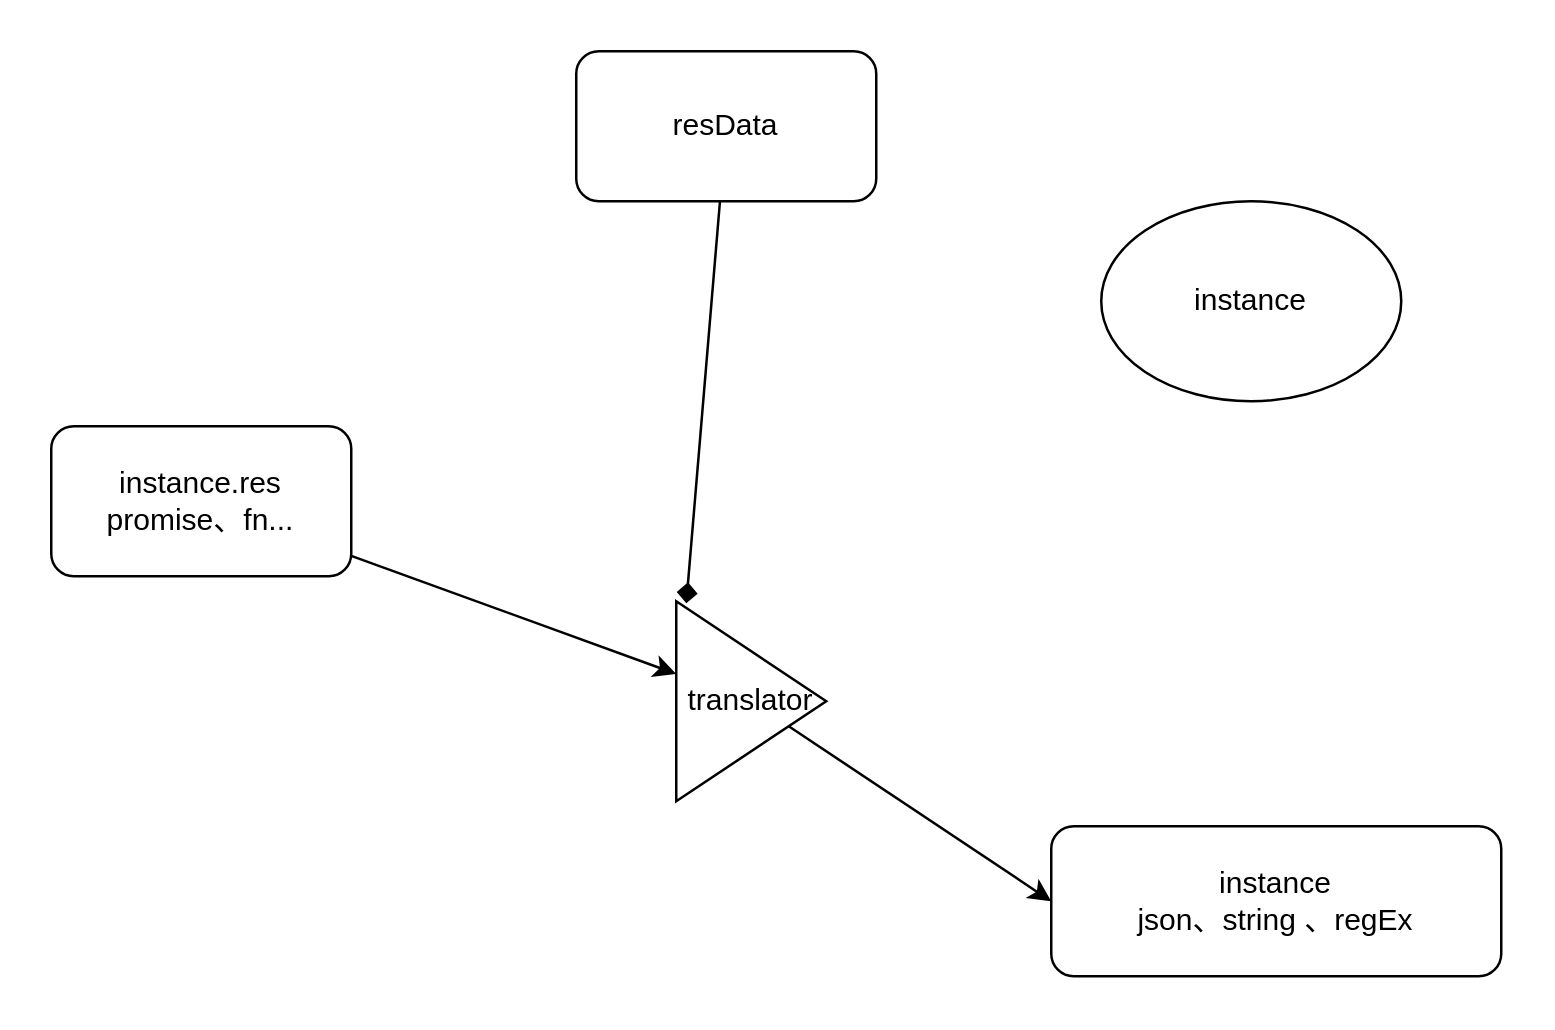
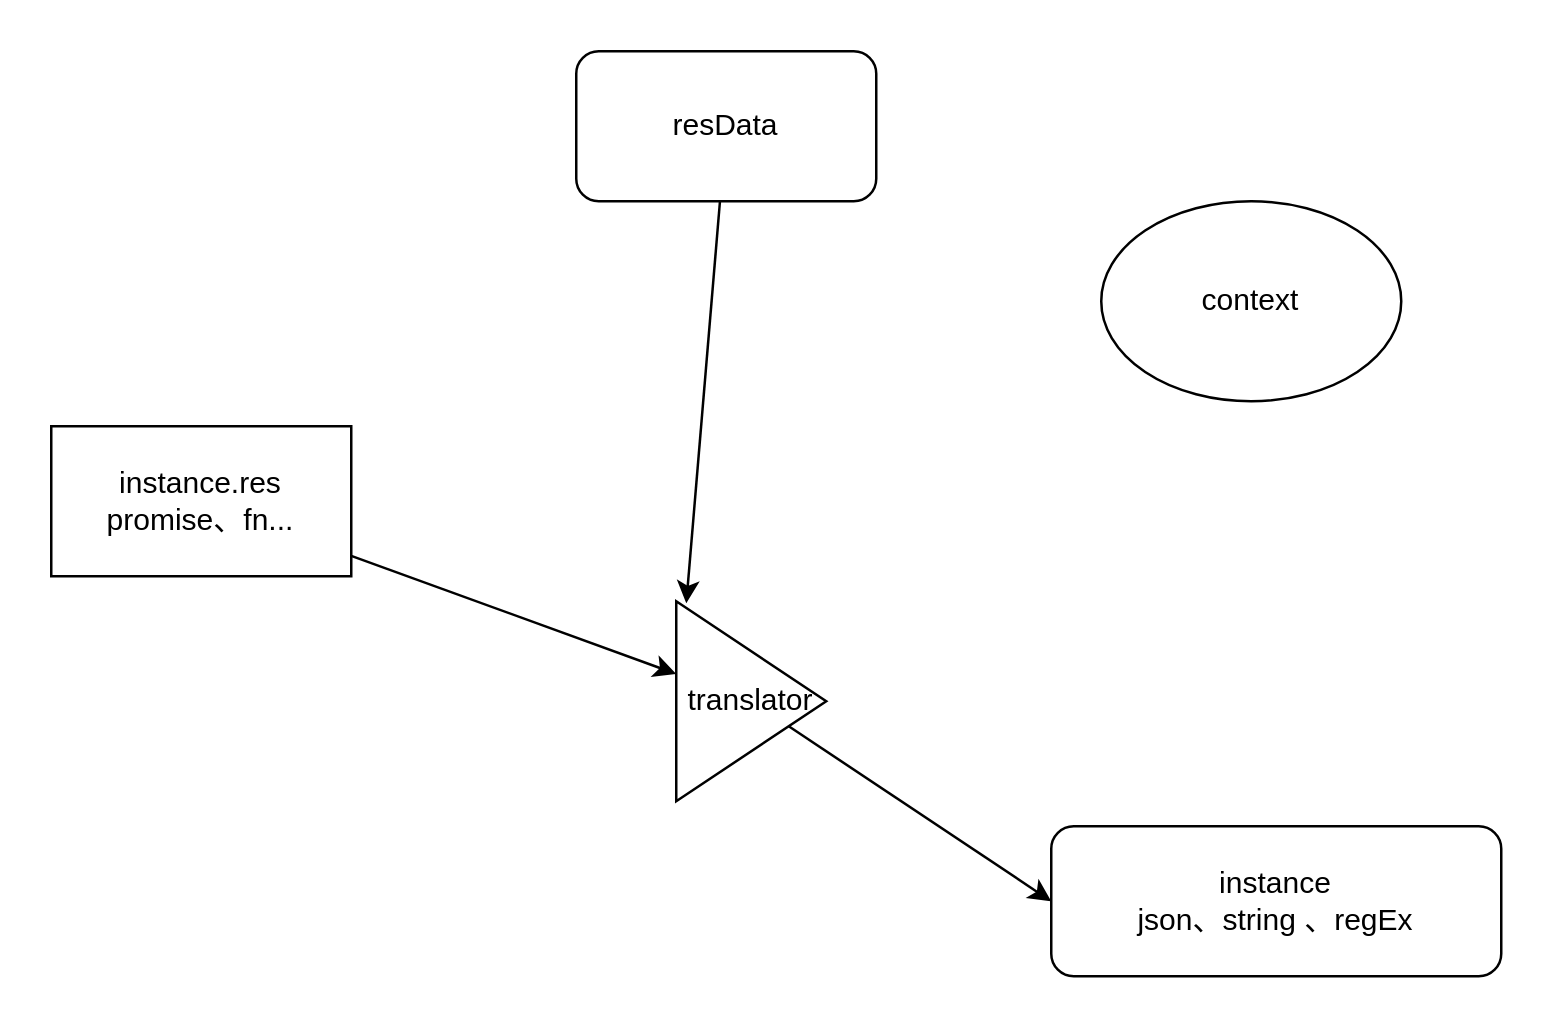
  <mxCell id="0" />
  <mxCell id="1" parent="0" />
- <mxCell id="2" style="edgeStyle=none;rounded=0;orthogonalLoop=1;jettySize=auto;html=1;entryX=0.067;entryY=0.01;entryDx=0;entryDy=0;entryPerimeter=0;endArrow=diamond;" edge="1" parent="1" source="3" target="8"><mxGeometry relative="1" as="geometry" /></mxCell>
+ <mxCell id="2" style="edgeStyle=none;rounded=0;orthogonalLoop=1;jettySize=auto;html=1;entryX=0.067;entryY=0.01;entryDx=0;entryDy=0;entryPerimeter=0;" edge="1" parent="1" source="3" target="8"><mxGeometry relative="1" as="geometry" /></mxCell>
  <mxCell id="3" value="resData" style="rounded=1;whiteSpace=wrap;html=1;" vertex="1" parent="1"><mxGeometry x="230" y="20" width="120" height="60" as="geometry" /></mxCell>
  <mxCell id="4" style="rounded=0;orthogonalLoop=1;jettySize=auto;html=1;" edge="1" parent="1" source="5" target="8"><mxGeometry relative="1" as="geometry" /></mxCell>
- <mxCell id="5" value="instance.res&lt;br&gt;promise、fn..." style="rounded=1;whiteSpace=wrap;html=1;" vertex="1" parent="1"><mxGeometry x="20" y="170" width="120" height="60" as="geometry" /></mxCell>
- <mxCell id="6" value="instance" style="ellipse;whiteSpace=wrap;html=1;" vertex="1" parent="1"><mxGeometry x="440" y="80" width="120" height="80" as="geometry" /></mxCell>
+ <mxCell id="5" value="instance.res&lt;br&gt;promise、fn..." style="whiteSpace=wrap;html=1;rounded=0;" vertex="1" parent="1"><mxGeometry x="20" y="170" width="120" height="60" as="geometry" /></mxCell>
+ <mxCell id="6" value="context" style="ellipse;whiteSpace=wrap;html=1;" vertex="1" parent="1"><mxGeometry x="440" y="80" width="120" height="80" as="geometry" /></mxCell>
  <mxCell id="7" style="edgeStyle=none;rounded=0;orthogonalLoop=1;jettySize=auto;html=1;entryX=0;entryY=0.5;entryDx=0;entryDy=0;" edge="1" parent="1" source="8" target="9"><mxGeometry relative="1" as="geometry" /></mxCell>
  <mxCell id="8" value="translator" style="triangle;whiteSpace=wrap;html=1;" vertex="1" parent="1"><mxGeometry x="270" y="240" width="60" height="80" as="geometry" /></mxCell>
  <mxCell id="9" value="instance&lt;br&gt;json、string 、regEx" style="rounded=1;whiteSpace=wrap;html=1;" vertex="1" parent="1"><mxGeometry x="420" y="330" width="180" height="60" as="geometry" /></mxCell>
